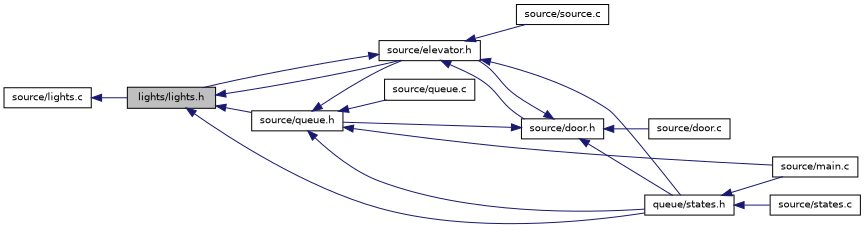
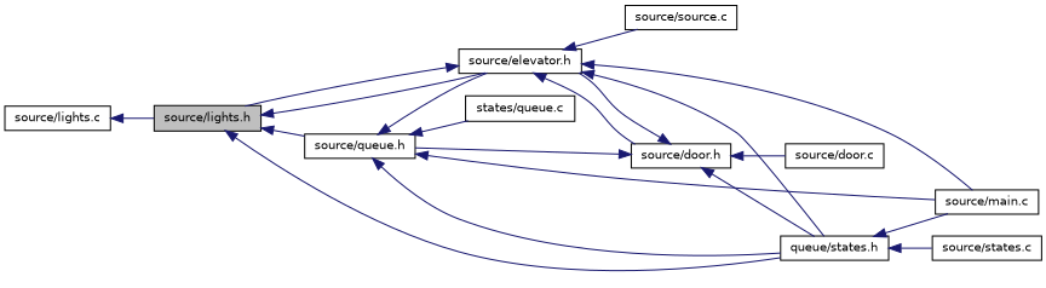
  digraph {
    rankdir=LR
    node [color=black fillcolor=white fontname=Helvetica fontsize=10 shape=record style=filled]
    edge [color=midnightblue dir=back fontname=Helvetica fontsize=10 labelfontname=Helvetica labelfontsize=10 style=solid]
-   n1 [fillcolor=grey75 fontcolor=black height=0.2 label="lights/lights.h" width=0.4]
+   n1 [fillcolor=grey75 fontcolor=black height=0.2 label="source/lights.h" width=0.4]
    n2 [height=0.2 label="source/queue.h" width=0.4]
    n3 [height=0.2 label="source/elevator.h" width=0.4]
    n4 [height=0.2 label="queue/states.h" width=0.4]
    n5 [height=0.2 label="source/main.c" width=0.4]
-   n6 [height=0.2 label="source/queue.c" width=0.4]
+   n6 [height=0.2 label="states/queue.c" width=0.4]
    n7 [height=0.2 label="source/door.h" width=0.4]
    n8 [height=0.2 label="source/source.c" width=0.4]
    n9 [height=0.2 label="source/states.c" width=0.4]
    n10 [height=0.2 label="source/lights.c" width=0.4]
    n11 [height=0.2 label="source/door.c" width=0.4]
    n1 -> n2
    n1 -> n3
    n1 -> n4
    n2 -> n3
    n2 -> n4
    n2 -> n5
    n2 -> n6
    n3 -> n1
    n3 -> n4
+   n3 -> n5
    n3 -> n7
    n3 -> n8
    n4 -> n5
    n4 -> n9
    n7 -> n2
    n7 -> n3
    n7 -> n4
    n7 -> n11
    n10 -> n1
  }
